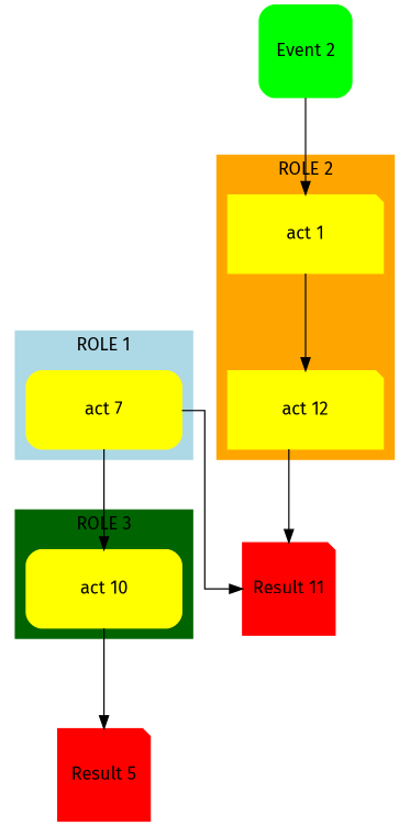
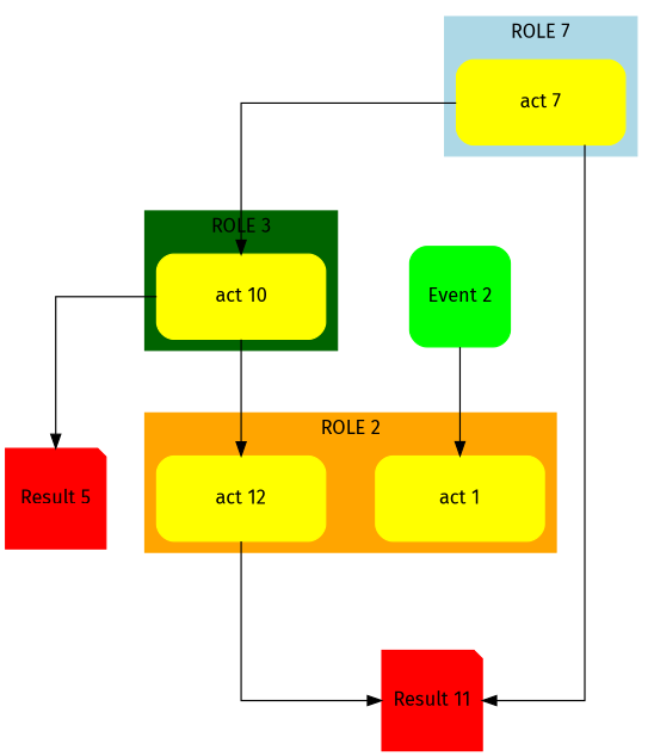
  digraph {
    fontname="Fira Sans"
    nodesep=0.5
    rankdir=TB
    splines=ortho
    node [color=yellow fixedsize=true fontname="Fira Sans" fontsize=14.0 shape=box style="rounded,filled"]
    edge [fontname="Fira Sans" minlen=2.0]
    n1 [height=0.84722 label="act 7" width=1.6806]
-   n2 [height=0.84722 label="act 1" shape=note width=1.6806]
-   n3 [height=0.84722 label="act 12" shape=note width=1.6806]
+   n2 [height=0.84722 label="act 1" width=1.6806]
+   n3 [height=0.84722 label="act 12" width=1.6806]
    n4 [height=0.84722 label="act 10" width=1.6806]
    n5 [color=red height=1.0 label="Result 11" shape=note width=1.0]
    n6 [color=red height=1.0 label="Result 5" shape=note width=1.0]
    n7 [color=green height=1.0 label="Event 2" shape=rect width=1.0]
    subgraph cluster_1 {
      color=lightblue
-     label="ROLE 1"
+     label="ROLE 7"
      style=filled
      n1
    }
    subgraph cluster_2 {
      color=orange
      label="ROLE 2"
      style=filled
      n2
      n3
    }
    subgraph cluster_3 {
      color=darkgreen
      label="ROLE 3"
      style=filled
      n4
    }
    n1 -> n4
    n1 -> n5
-   n2 -> n3
+   n4 -> n3
    n3 -> n5
    n4 -> n6
    n7 -> n2
  }
